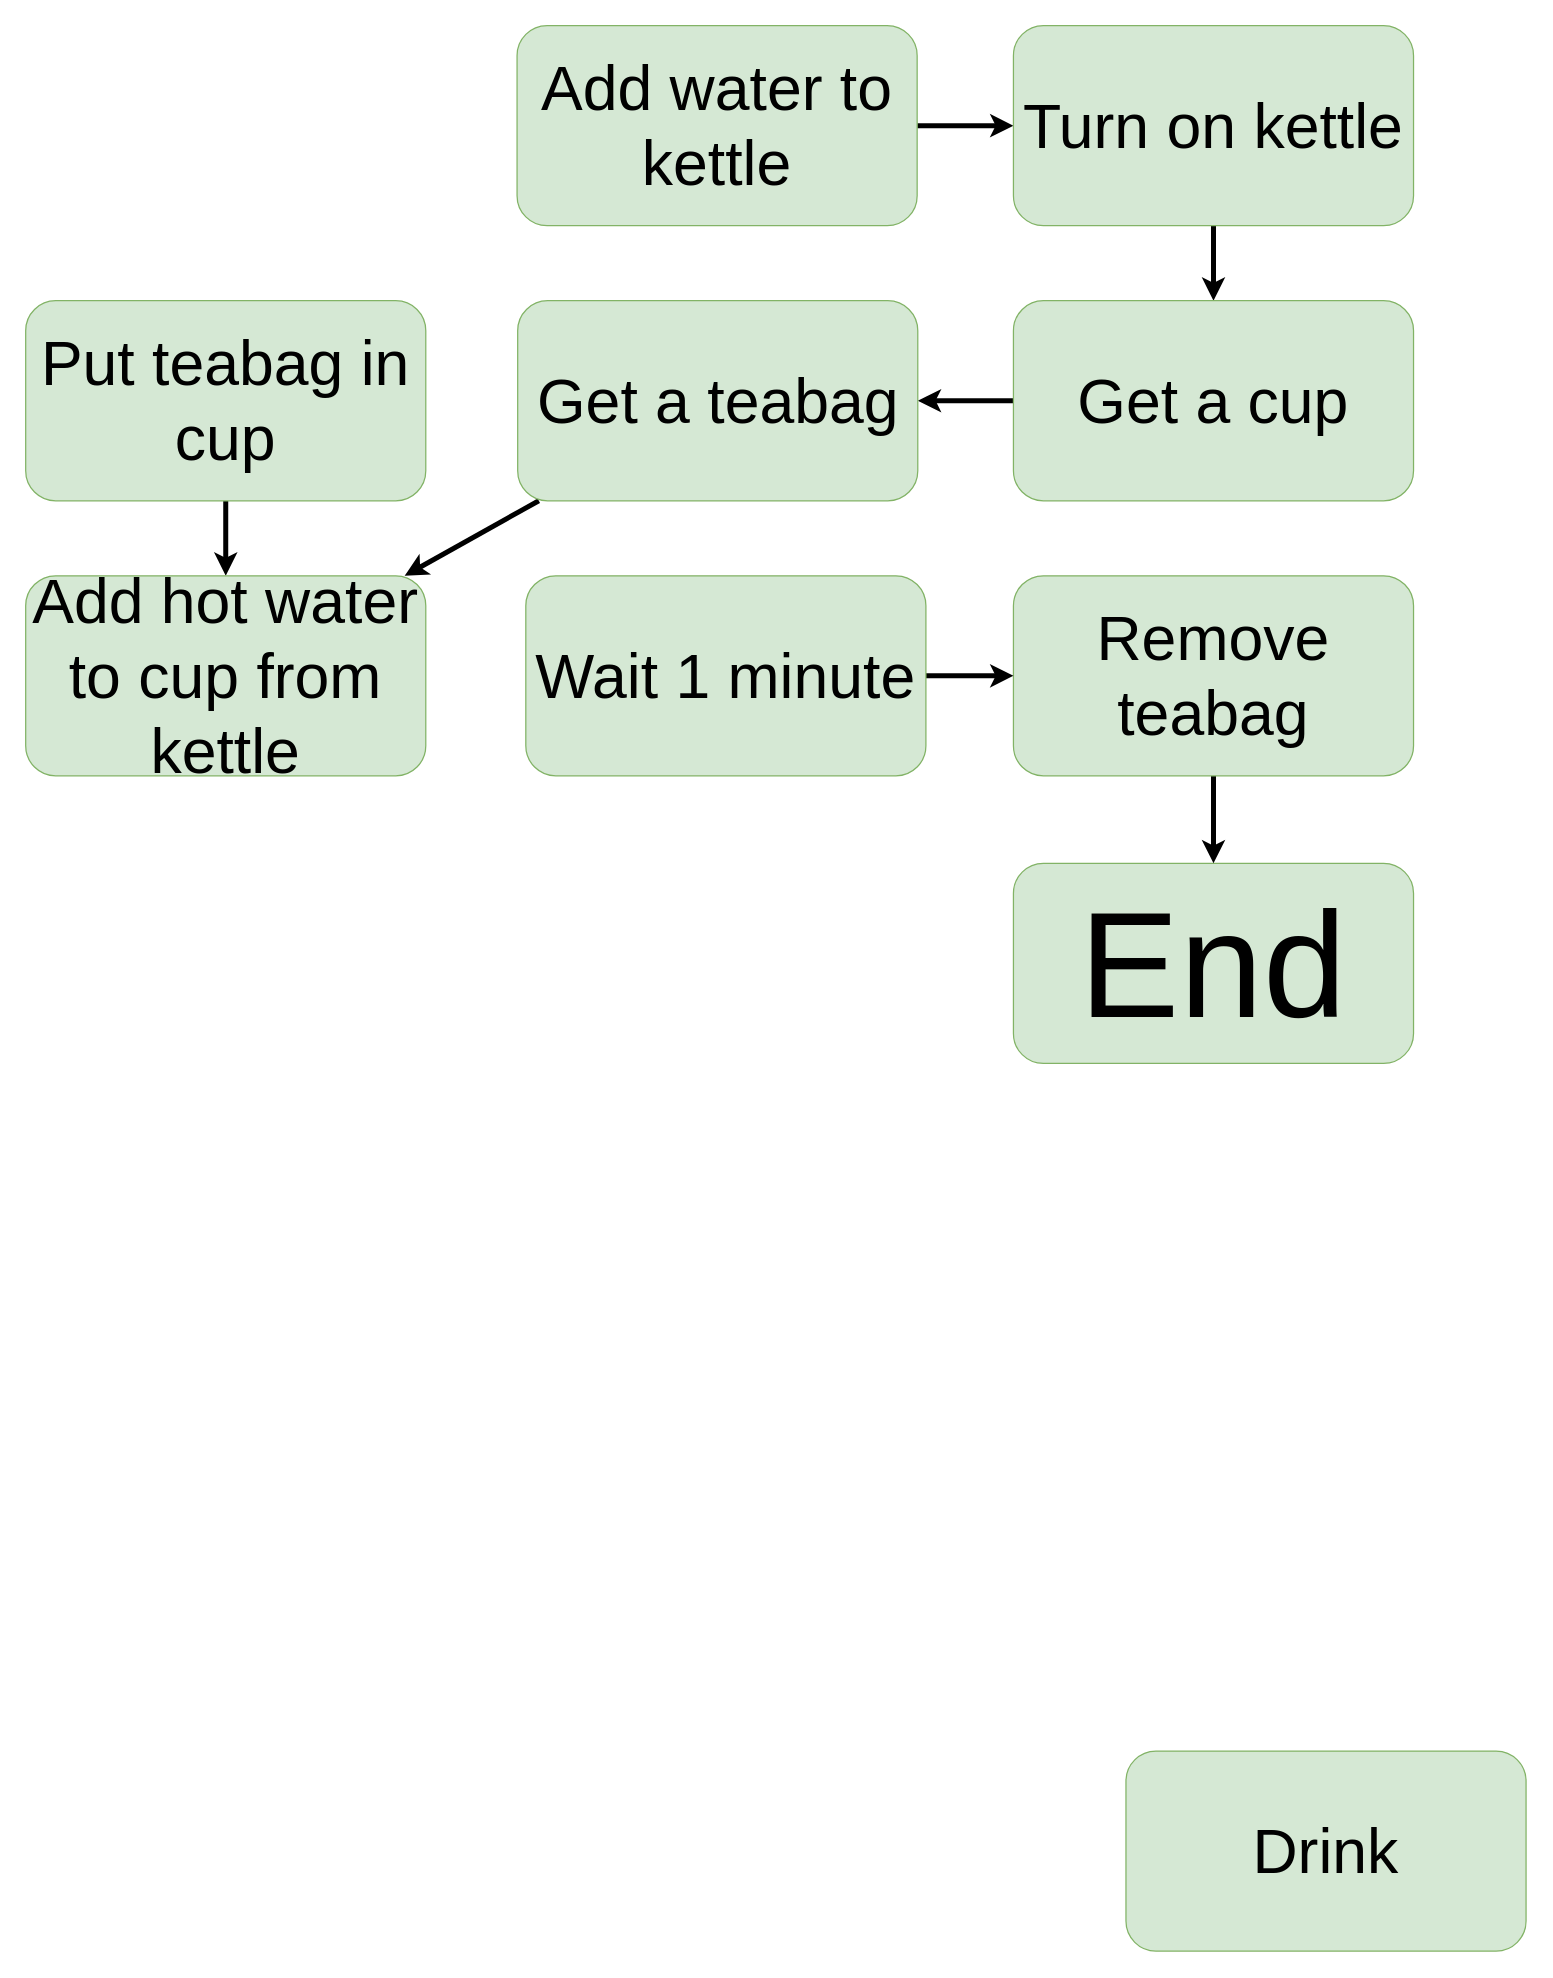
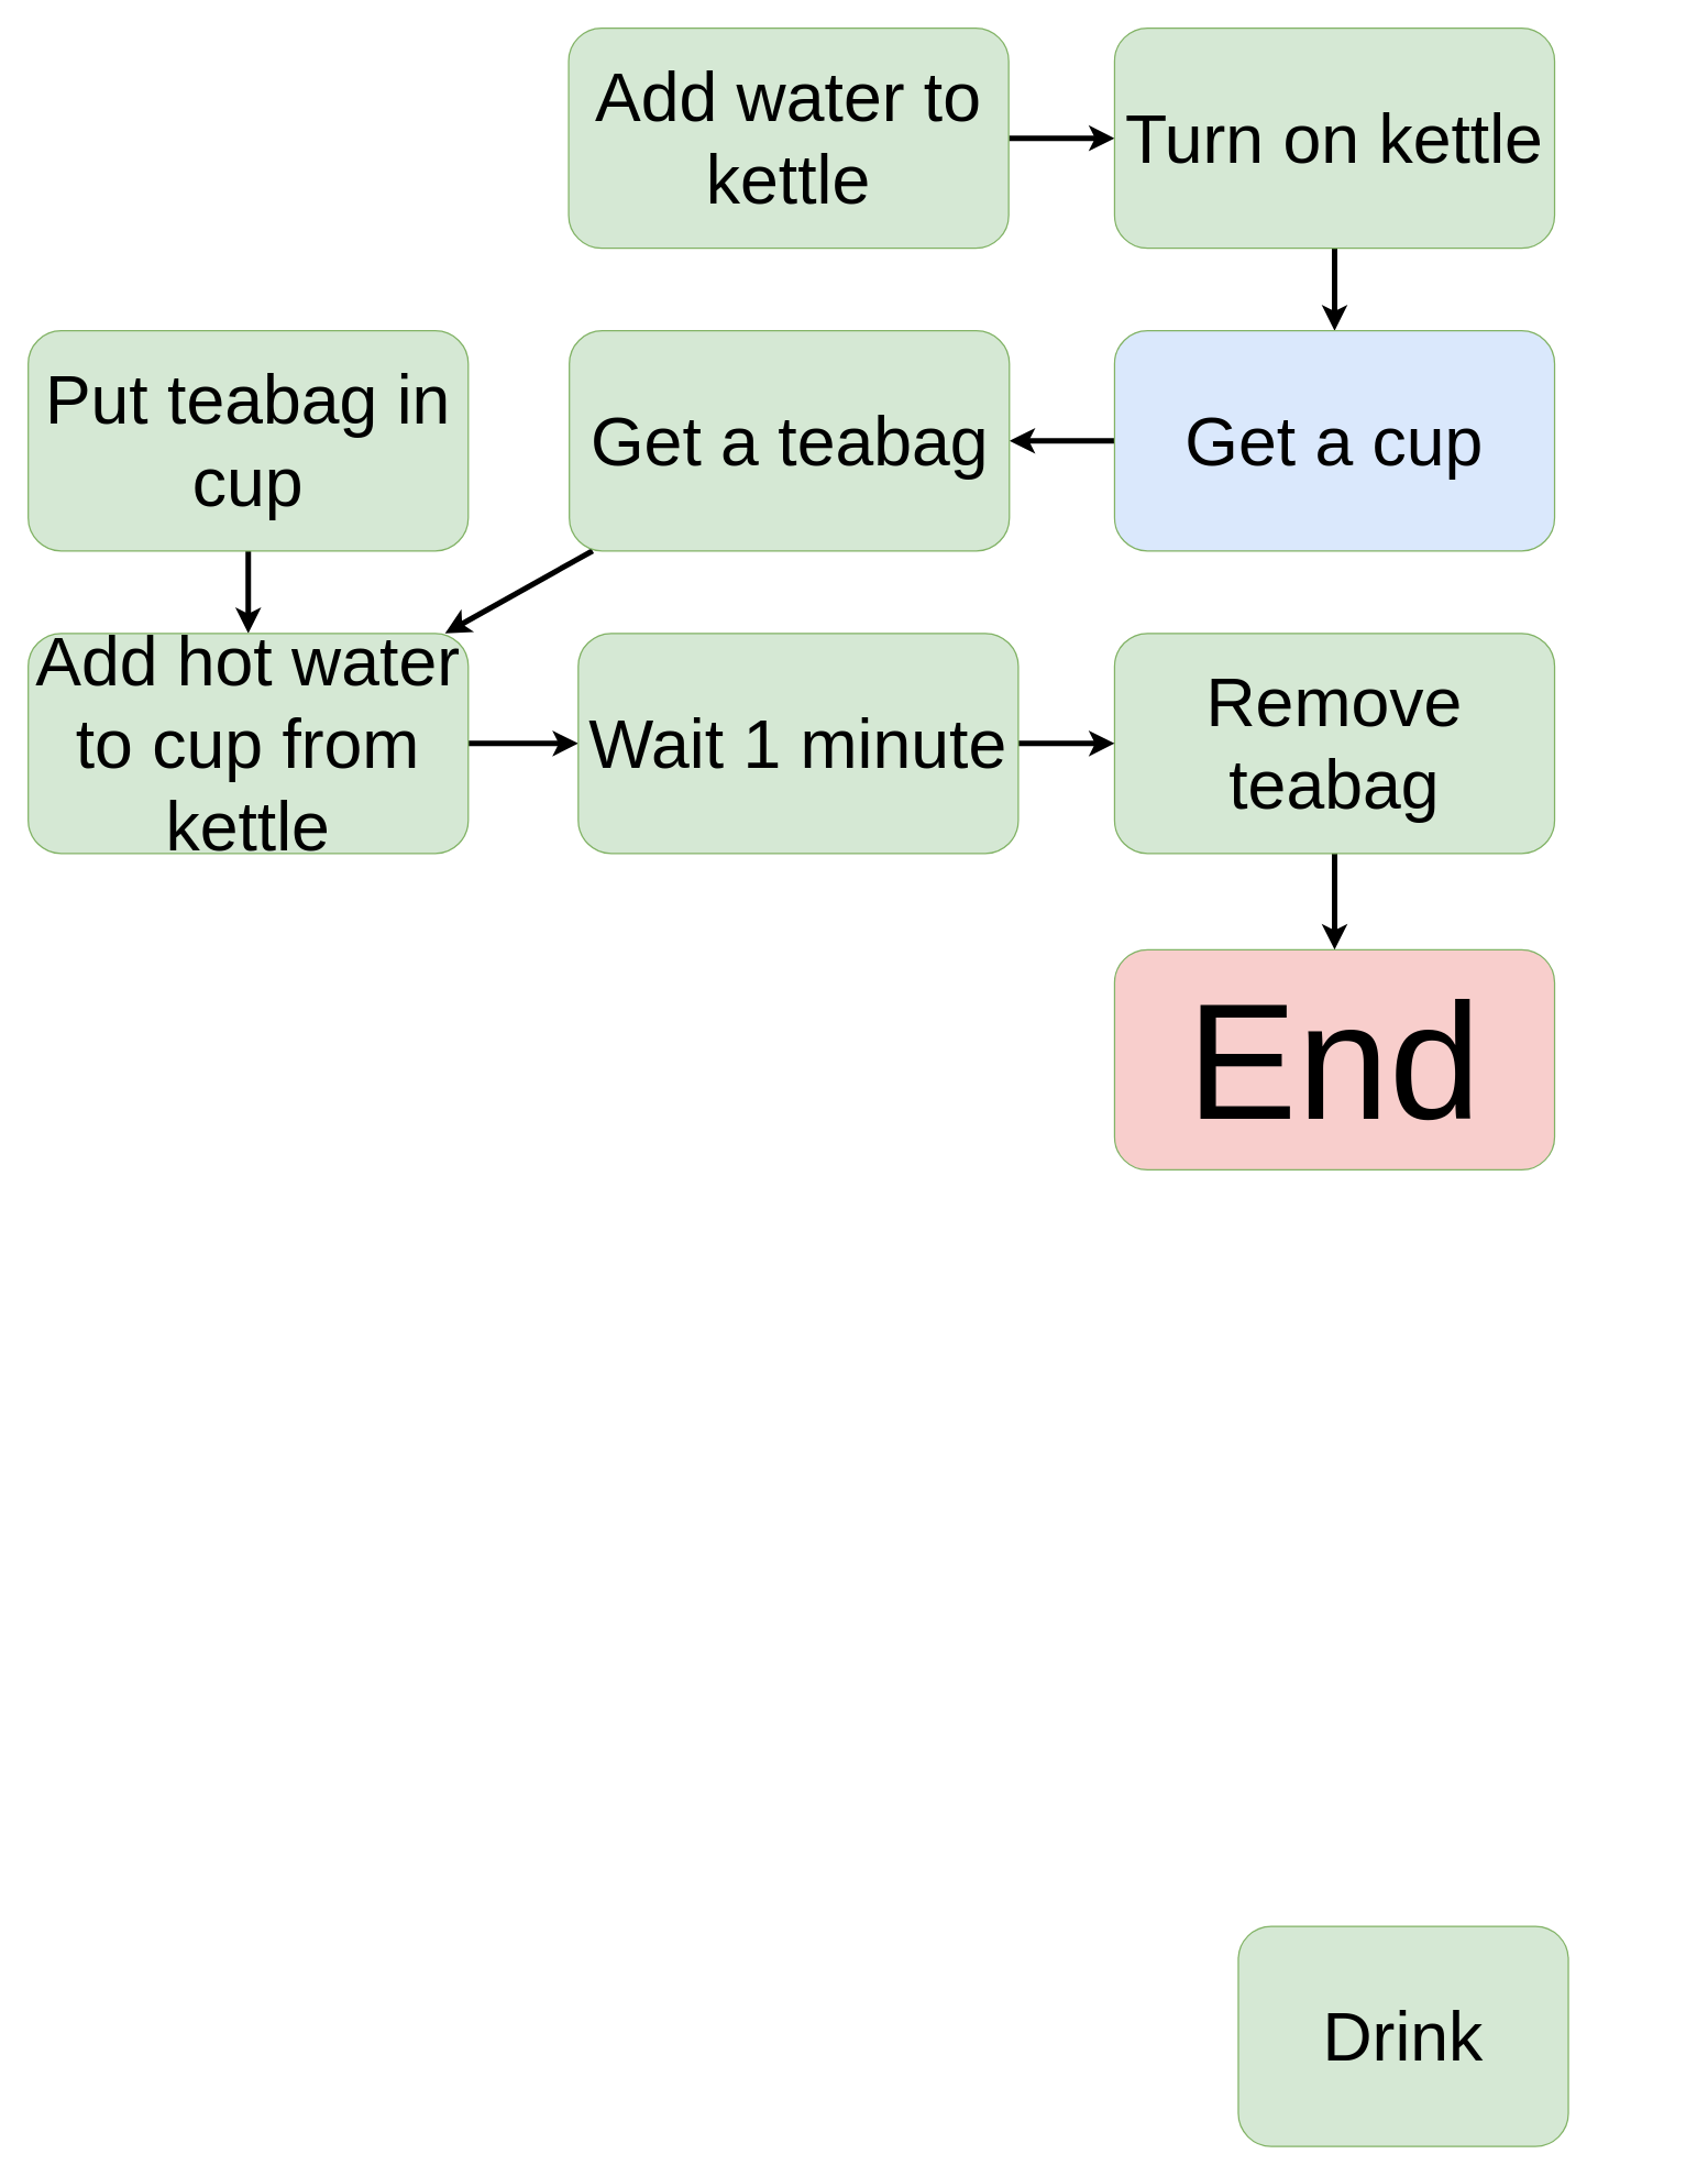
  <mxCell id="0" />
  <mxCell id="1" parent="0" />
  <mxCell id="2" value="" style="edgeStyle=none;html=1;fontSize=120;strokeWidth=7;" parent="1" edge="1"><mxGeometry relative="1" as="geometry"><mxPoint x="180" y="500" as="targetPoint" /></mxGeometry></mxCell>
- <mxCell id="3" value="&lt;span style=&quot;font-size: 120px&quot;&gt;End&lt;/span&gt;" style="rounded=1;whiteSpace=wrap;html=1;fillColor=#d5e8d4;strokeColor=#82b366;" parent="1" vertex="1"><mxGeometry x="810" y="690" width="320" height="160" as="geometry" /></mxCell>
+ <mxCell id="3" value="&lt;span style=&quot;font-size: 120px&quot;&gt;End&lt;/span&gt;" style="rounded=1;whiteSpace=wrap;html=1;fillColor=#f8cecc;strokeColor=#82b366;" parent="1" vertex="1"><mxGeometry x="810" y="690" width="320" height="160" as="geometry" /></mxCell>
  <mxCell id="4" value="" style="edgeStyle=none;html=1;strokeWidth=4;" edge="1" parent="1" source="5" target="7"><mxGeometry relative="1" as="geometry" /></mxCell>
  <mxCell id="5" value="&lt;font style=&quot;font-size: 50px&quot;&gt;Add water to kettle&lt;/font&gt;" style="rounded=1;whiteSpace=wrap;html=1;fillColor=#d5e8d4;strokeColor=#82b366;" vertex="1" parent="1"><mxGeometry x="413" y="20" width="320" height="160" as="geometry" /></mxCell>
  <mxCell id="6" value="" style="edgeStyle=none;html=1;strokeWidth=4;" edge="1" parent="1" source="7" target="9"><mxGeometry relative="1" as="geometry" /></mxCell>
  <mxCell id="7" value="&lt;font style=&quot;font-size: 50px&quot;&gt;Turn on kettle&lt;/font&gt;" style="rounded=1;whiteSpace=wrap;html=1;fillColor=#d5e8d4;strokeColor=#82b366;" vertex="1" parent="1"><mxGeometry x="810" y="20" width="320" height="160" as="geometry" /></mxCell>
  <mxCell id="8" value="" style="edgeStyle=none;html=1;strokeWidth=4;" edge="1" parent="1" source="9" target="11"><mxGeometry relative="1" as="geometry" /></mxCell>
- <mxCell id="9" value="&lt;font style=&quot;font-size: 50px&quot;&gt;Get a cup&lt;/font&gt;" style="rounded=1;whiteSpace=wrap;html=1;fillColor=#d5e8d4;strokeColor=#82b366;" vertex="1" parent="1"><mxGeometry x="810" y="240" width="320" height="160" as="geometry" /></mxCell>
+ <mxCell id="9" value="&lt;font style=&quot;font-size: 50px&quot;&gt;Get a cup&lt;/font&gt;" style="rounded=1;whiteSpace=wrap;html=1;fillColor=#dae8fc;strokeColor=#82b366;" vertex="1" parent="1"><mxGeometry x="810" y="240" width="320" height="160" as="geometry" /></mxCell>
  <mxCell id="10" value="" style="edgeStyle=none;html=1;strokeWidth=4;" edge="1" parent="1" source="11" target="15"><mxGeometry relative="1" as="geometry" /></mxCell>
  <mxCell id="11" value="&lt;font style=&quot;font-size: 50px&quot;&gt;Get a teabag&lt;/font&gt;" style="rounded=1;whiteSpace=wrap;html=1;fillColor=#d5e8d4;strokeColor=#82b366;" vertex="1" parent="1"><mxGeometry x="413.5" y="240" width="320" height="160" as="geometry" /></mxCell>
  <mxCell id="12" value="" style="edgeStyle=none;html=1;strokeWidth=4;" edge="1" parent="1" source="13" target="15"><mxGeometry relative="1" as="geometry" /></mxCell>
  <mxCell id="13" value="&lt;font style=&quot;font-size: 50px&quot;&gt;Put teabag in cup&lt;br&gt;&lt;/font&gt;" style="rounded=1;whiteSpace=wrap;html=1;fillColor=#d5e8d4;strokeColor=#82b366;" vertex="1" parent="1"><mxGeometry x="20" y="240" width="320" height="160" as="geometry" /></mxCell>
+ <mxCell id="14" value="" style="edgeStyle=none;html=1;strokeWidth=4;" edge="1" parent="1" source="15" target="19"><mxGeometry relative="1" as="geometry" /></mxCell>
  <mxCell id="15" value="&lt;font style=&quot;font-size: 50px&quot;&gt;Add hot water to cup from kettle&lt;/font&gt;" style="rounded=1;whiteSpace=wrap;html=1;fillColor=#d5e8d4;strokeColor=#82b366;" vertex="1" parent="1"><mxGeometry x="20" y="460" width="320" height="160" as="geometry" /></mxCell>
  <mxCell id="16" value="" style="edgeStyle=none;html=1;strokeWidth=4;" edge="1" parent="1" source="17" target="3"><mxGeometry relative="1" as="geometry" /></mxCell>
  <mxCell id="17" value="&lt;font style=&quot;font-size: 50px&quot;&gt;Remove teabag&lt;/font&gt;" style="rounded=1;whiteSpace=wrap;html=1;fillColor=#d5e8d4;strokeColor=#82b366;" vertex="1" parent="1"><mxGeometry x="810" y="460" width="320" height="160" as="geometry" /></mxCell>
  <mxCell id="18" value="" style="edgeStyle=none;html=1;strokeWidth=4;" edge="1" parent="1" source="19" target="17"><mxGeometry relative="1" as="geometry" /></mxCell>
  <mxCell id="19" value="&lt;font style=&quot;font-size: 50px&quot;&gt;Wait 1 minute&lt;/font&gt;" style="rounded=1;whiteSpace=wrap;html=1;fillColor=#d5e8d4;strokeColor=#82b366;" vertex="1" parent="1"><mxGeometry x="420" y="460" width="320" height="160" as="geometry" /></mxCell>
- <mxCell id="20" value="&lt;font style=&quot;font-size: 50px&quot;&gt;Drink&lt;/font&gt;" style="rounded=1;whiteSpace=wrap;html=1;fillColor=#d5e8d4;strokeColor=#82b366;" vertex="1" parent="1"><mxGeometry x="900" y="1400" width="320" height="160" as="geometry" /></mxCell>
+ <mxCell id="20" value="&lt;font style=&quot;font-size: 50px&quot;&gt;Drink&lt;/font&gt;" style="rounded=1;whiteSpace=wrap;html=1;fillColor=#d5e8d4;strokeColor=#82b366;" vertex="1" parent="1"><mxGeometry x="900" y="1400" width="240" height="160" as="geometry" /></mxCell>
